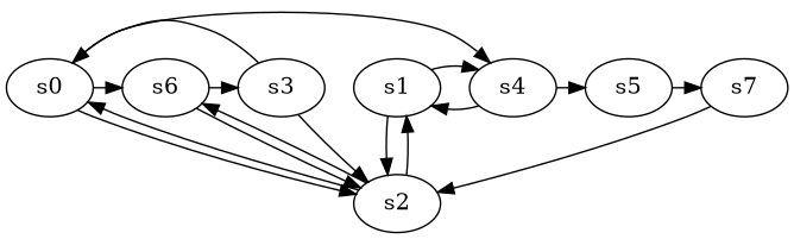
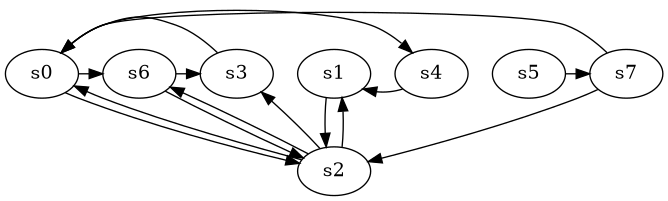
  digraph {
    node [player=1]
    s0 [player=0]
    s2
    s4
    s6
    s1
    s3
    s5
    s7 [player=0]
    s0 -> s2 [constraint="time % 3 == 2 || time % 3 == 2"]
    s0 -> s4 [constraint="!(time % 4 == 1)"]
    s0 -> s6 [constraint="time % 2 == 1 && time % 4 == 1"]
    s2 -> s0 [constraint="time == 2 || time == 3 || time == 17 || time == 25 || time == 26"]
    s2 -> s6 [constraint="time == 5"]
    s2 -> s1 [constraint="time % 4 == 3 || time % 4 == 0"]
-   s3 -> s2 [constraint="!(time % 6 == 4)"]
+   s2 -> s3 [constraint="!(time % 6 == 4)"]
    s4 -> s1 [constraint="time % 2 == 0 || time % 5 == 0"]
-   s4 -> s5 [constraint="time % 3 == 0 && time % 3 == 1"]
    s6 -> s2 [constraint="time == 6 || time == 19 || time == 22 || time == 24"]
    s6 -> s3 [constraint="time % 5 == 4 || time % 3 == 2"]
    s1 -> s2
-   s1 -> s4 [constraint="time == 1 || time == 8 || time == 11 || time == 15 || time == 19"]
    s3 -> s0 [constraint="time % 5 == 1 || time % 3 == 1"]
    s5 -> s7 [constraint="time % 3 == 1 || time % 4 == 3"]
+   s7 -> s0 [constraint="!(time % 2 == 0)"]
    s7 -> s2 [constraint="time % 2 == 1 || time % 3 == 0"]
  }
